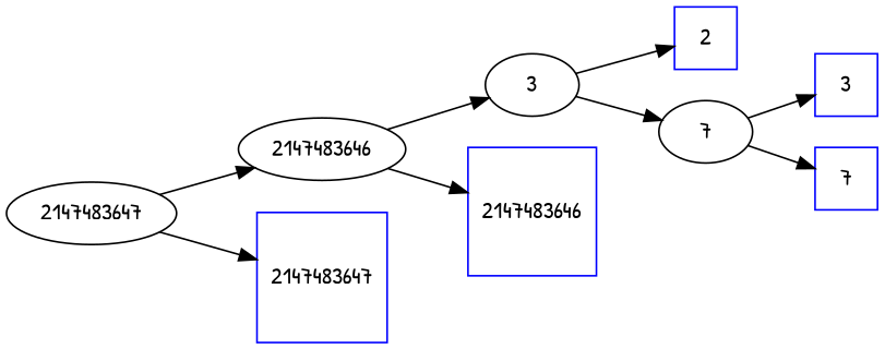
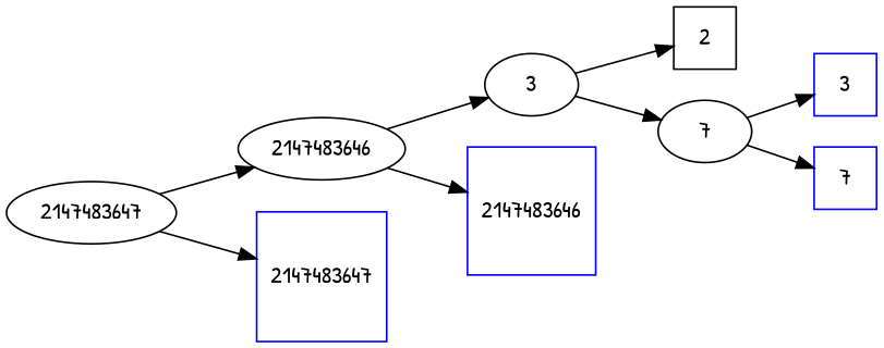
  digraph {
    rankdir=LR
    fontname="Patrick Hand"
    node [fontname="Patrick Hand" color=blue regular=1 shape=box]
    edge [fontname="Patrick Hand"]
    2147483647 [color="" regular="" shape=""]
    2147483646 [color="" regular="" shape=""]
    n3 [label=2147483647]
    3 [color="" regular="" shape=""]
    n5 [label=2147483646]
-   n6 [label=2]
+   n6 [color=black label=2]
    7 [color="" regular="" shape=""]
    n8 [label=3]
    n9 [label=7]
    2147483647 -> 2147483646
    2147483647 -> n3
    2147483646 -> 3
    2147483646 -> n5
    3 -> n6
    3 -> 7
    7 -> n8
    7 -> n9
  }
